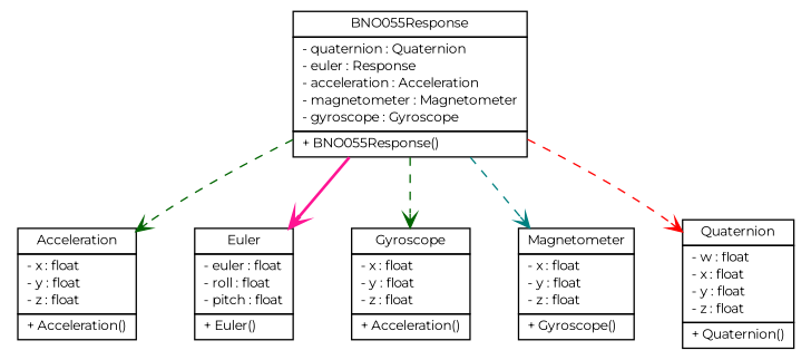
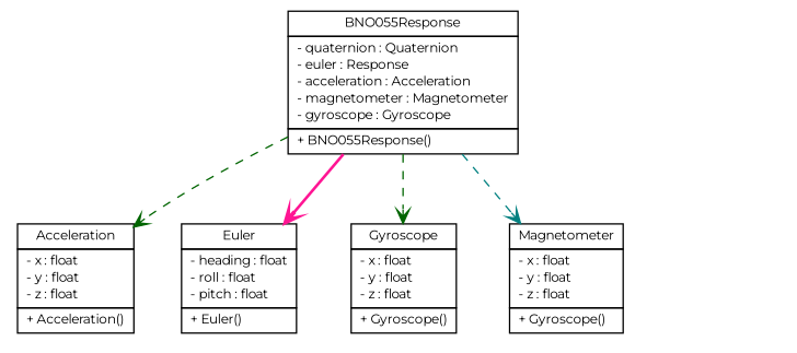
  digraph {
    fontname=Montserrat
    nodesep=0.25
    ranksep=0.5
    node [fontcolor=black fontname=Montserrat fontsize=9.0 shape=plaintext]
    edge [arrowhead=open color=darkgreen fontcolor=black fontname=Montserrat fontsize=10.0 headport=p labelfontname=Helvetica labelfontsize=10 style=dashed tailport=p]
    n1 [label=<<table title="ev3dev.sensors.arduino.bn055.model.Acceleration" border="0" cellborder="1" cellspacing="0" cellpadding="2" port="p" href="./Acceleration.html"> 		<tr><td><table border="0" cellspacing="0" cellpadding="1"> <tr><td align="center" balign="center"> Acceleration </td></tr> 		</table></td></tr> 		<tr><td><table border="0" cellspacing="0" cellpadding="1"> <tr><td align="left" balign="left"> - x : float </td></tr> <tr><td align="left" balign="left"> - y : float </td></tr> <tr><td align="left" balign="left"> - z : float </td></tr> 		</table></td></tr> 		<tr><td><table border="0" cellspacing="0" cellpadding="1"> <tr><td align="left" balign="left"> + Acceleration() </td></tr> 		</table></td></tr> 		</table>>]
    n2 [label=<<table title="ev3dev.sensors.arduino.bn055.model.BNO055Response" border="0" cellborder="1" cellspacing="0" cellpadding="2" port="p" href="./BNO055Response.html"> 		<tr><td><table border="0" cellspacing="0" cellpadding="1"> <tr><td align="center" balign="center"> BNO055Response </td></tr> 		</table></td></tr> 		<tr><td><table border="0" cellspacing="0" cellpadding="1"> <tr><td align="left" balign="left"> - quaternion : Quaternion </td></tr> <tr><td align="left" balign="left"> - euler : Response </td></tr> <tr><td align="left" balign="left"> - acceleration : Acceleration </td></tr> <tr><td align="left" balign="left"> - magnetometer : Magnetometer </td></tr> <tr><td align="left" balign="left"> - gyroscope : Gyroscope </td></tr> 		</table></td></tr> 		<tr><td><table border="0" cellspacing="0" cellpadding="1"> <tr><td align="left" balign="left"> + BNO055Response() </td></tr> 		</table></td></tr> 		</table>>]
-   n3 [label=<<table title="ev3dev.sensors.arduino.bn055.model.Euler" border="0" cellborder="1" cellspacing="0" cellpadding="2" port="p" href="./Euler.html"> 		<tr><td><table border="0" cellspacing="0" cellpadding="1"> <tr><td align="center" balign="center"> Euler </td></tr> 		</table></td></tr> 		<tr><td><table border="0" cellspacing="0" cellpadding="1"> <tr><td align="left" balign="left"> - euler : float </td></tr> <tr><td align="left" balign="left"> - roll : float </td></tr> <tr><td align="left" balign="left"> - pitch : float </td></tr> 		</table></td></tr> 		<tr><td><table border="0" cellspacing="0" cellpadding="1"> <tr><td align="left" balign="left"> + Euler() </td></tr> 		</table></td></tr> 		</table>>]
-   n4 [label=<<table title="ev3dev.sensors.arduino.bn055.model.Gyroscope" border="0" cellborder="1" cellspacing="0" cellpadding="2" port="p" href="./Gyroscope.html"> 		<tr><td><table border="0" cellspacing="0" cellpadding="1"> <tr><td align="center" balign="center"> Gyroscope </td></tr> 		</table></td></tr> 		<tr><td><table border="0" cellspacing="0" cellpadding="1"> <tr><td align="left" balign="left"> - x : float </td></tr> <tr><td align="left" balign="left"> - y : float </td></tr> <tr><td align="left" balign="left"> - z : float </td></tr> 		</table></td></tr> 		<tr><td><table border="0" cellspacing="0" cellpadding="1"> <tr><td align="left" balign="left"> + Acceleration() </td></tr> 		</table></td></tr> 		</table>>]
+   n3 [label=<<table title="ev3dev.sensors.arduino.bn055.model.Euler" border="0" cellborder="1" cellspacing="0" cellpadding="2" port="p" href="./Euler.html"> 		<tr><td><table border="0" cellspacing="0" cellpadding="1"> <tr><td align="center" balign="center"> Euler </td></tr> 		</table></td></tr> 		<tr><td><table border="0" cellspacing="0" cellpadding="1"> <tr><td align="left" balign="left"> - heading : float </td></tr> <tr><td align="left" balign="left"> - roll : float </td></tr> <tr><td align="left" balign="left"> - pitch : float </td></tr> 		</table></td></tr> 		<tr><td><table border="0" cellspacing="0" cellpadding="1"> <tr><td align="left" balign="left"> + Euler() </td></tr> 		</table></td></tr> 		</table>>]
+   n4 [label=<<table title="ev3dev.sensors.arduino.bn055.model.Gyroscope" border="0" cellborder="1" cellspacing="0" cellpadding="2" port="p" href="./Gyroscope.html"> 		<tr><td><table border="0" cellspacing="0" cellpadding="1"> <tr><td align="center" balign="center"> Gyroscope </td></tr> 		</table></td></tr> 		<tr><td><table border="0" cellspacing="0" cellpadding="1"> <tr><td align="left" balign="left"> - x : float </td></tr> <tr><td align="left" balign="left"> - y : float </td></tr> <tr><td align="left" balign="left"> - z : float </td></tr> 		</table></td></tr> 		<tr><td><table border="0" cellspacing="0" cellpadding="1"> <tr><td align="left" balign="left"> + Gyroscope() </td></tr> 		</table></td></tr> 		</table>>]
    n5 [label=<<table title="ev3dev.sensors.arduino.bn055.model.Magnetometer" border="0" cellborder="1" cellspacing="0" cellpadding="2" port="p" href="./Magnetometer.html"> 		<tr><td><table border="0" cellspacing="0" cellpadding="1"> <tr><td align="center" balign="center"> Magnetometer </td></tr> 		</table></td></tr> 		<tr><td><table border="0" cellspacing="0" cellpadding="1"> <tr><td align="left" balign="left"> - x : float </td></tr> <tr><td align="left" balign="left"> - y : float </td></tr> <tr><td align="left" balign="left"> - z : float </td></tr> 		</table></td></tr> 		<tr><td><table border="0" cellspacing="0" cellpadding="1"> <tr><td align="left" balign="left"> + Gyroscope() </td></tr> 		</table></td></tr> 		</table>>]
-   n6 [label=<<table title="ev3dev.sensors.arduino.bn055.model.Quaternion" border="0" cellborder="1" cellspacing="0" cellpadding="2" port="p" href="./Quaternion.html"> 		<tr><td><table border="0" cellspacing="0" cellpadding="1"> <tr><td align="center" balign="center"> Quaternion </td></tr> 		</table></td></tr> 		<tr><td><table border="0" cellspacing="0" cellpadding="1"> <tr><td align="left" balign="left"> - w : float </td></tr> <tr><td align="left" balign="left"> - x : float </td></tr> <tr><td align="left" balign="left"> - y : float </td></tr> <tr><td align="left" balign="left"> - z : float </td></tr> 		</table></td></tr> 		<tr><td><table border="0" cellspacing="0" cellpadding="1"> <tr><td align="left" balign="left"> + Quaternion() </td></tr> 		</table></td></tr> 		</table>>]
    n2 -> n1
    n2 -> n3 [color=deeppink style=bold]
    n2 -> n4
    n2 -> n5 [color=teal]
-   n2 -> n6 [color=red]
  }
